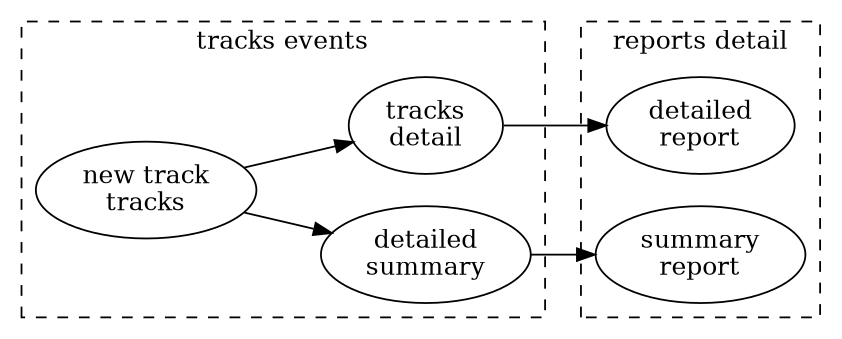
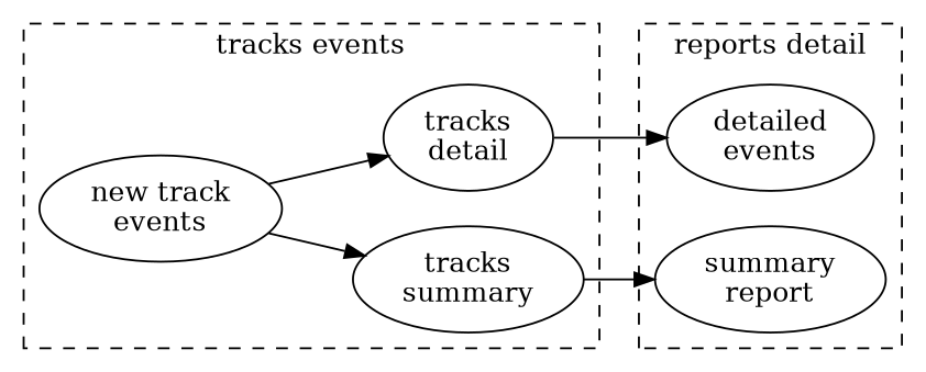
  digraph {
    rankdir=LR
-   n1 [label="new track\ntracks"]
-   n2 [label="detailed\nsummary"]
+   n1 [label="new track\nevents"]
+   n2 [label="tracks\nsummary"]
    n3 [label="tracks\ndetail"]
    n4 [label="summary\nreport"]
-   n5 [label="detailed\nreport"]
+   n5 [label="detailed\nevents"]
    subgraph cluster_1 {
      label="tracks events"
      style=dashed
      n1
      n2
      n3
    }
    subgraph cluster_2 {
      label="reports detail"
      rankdir=TB
      style=dashed
      subgraph sub_3 {
        label="reports team"
        rank=source
        rankdir=TB
        style=dashed
        n4
        n5
      }
    }
    n1 -> n2
    n1 -> n3
    n2 -> n4
    n3 -> n5
  }
